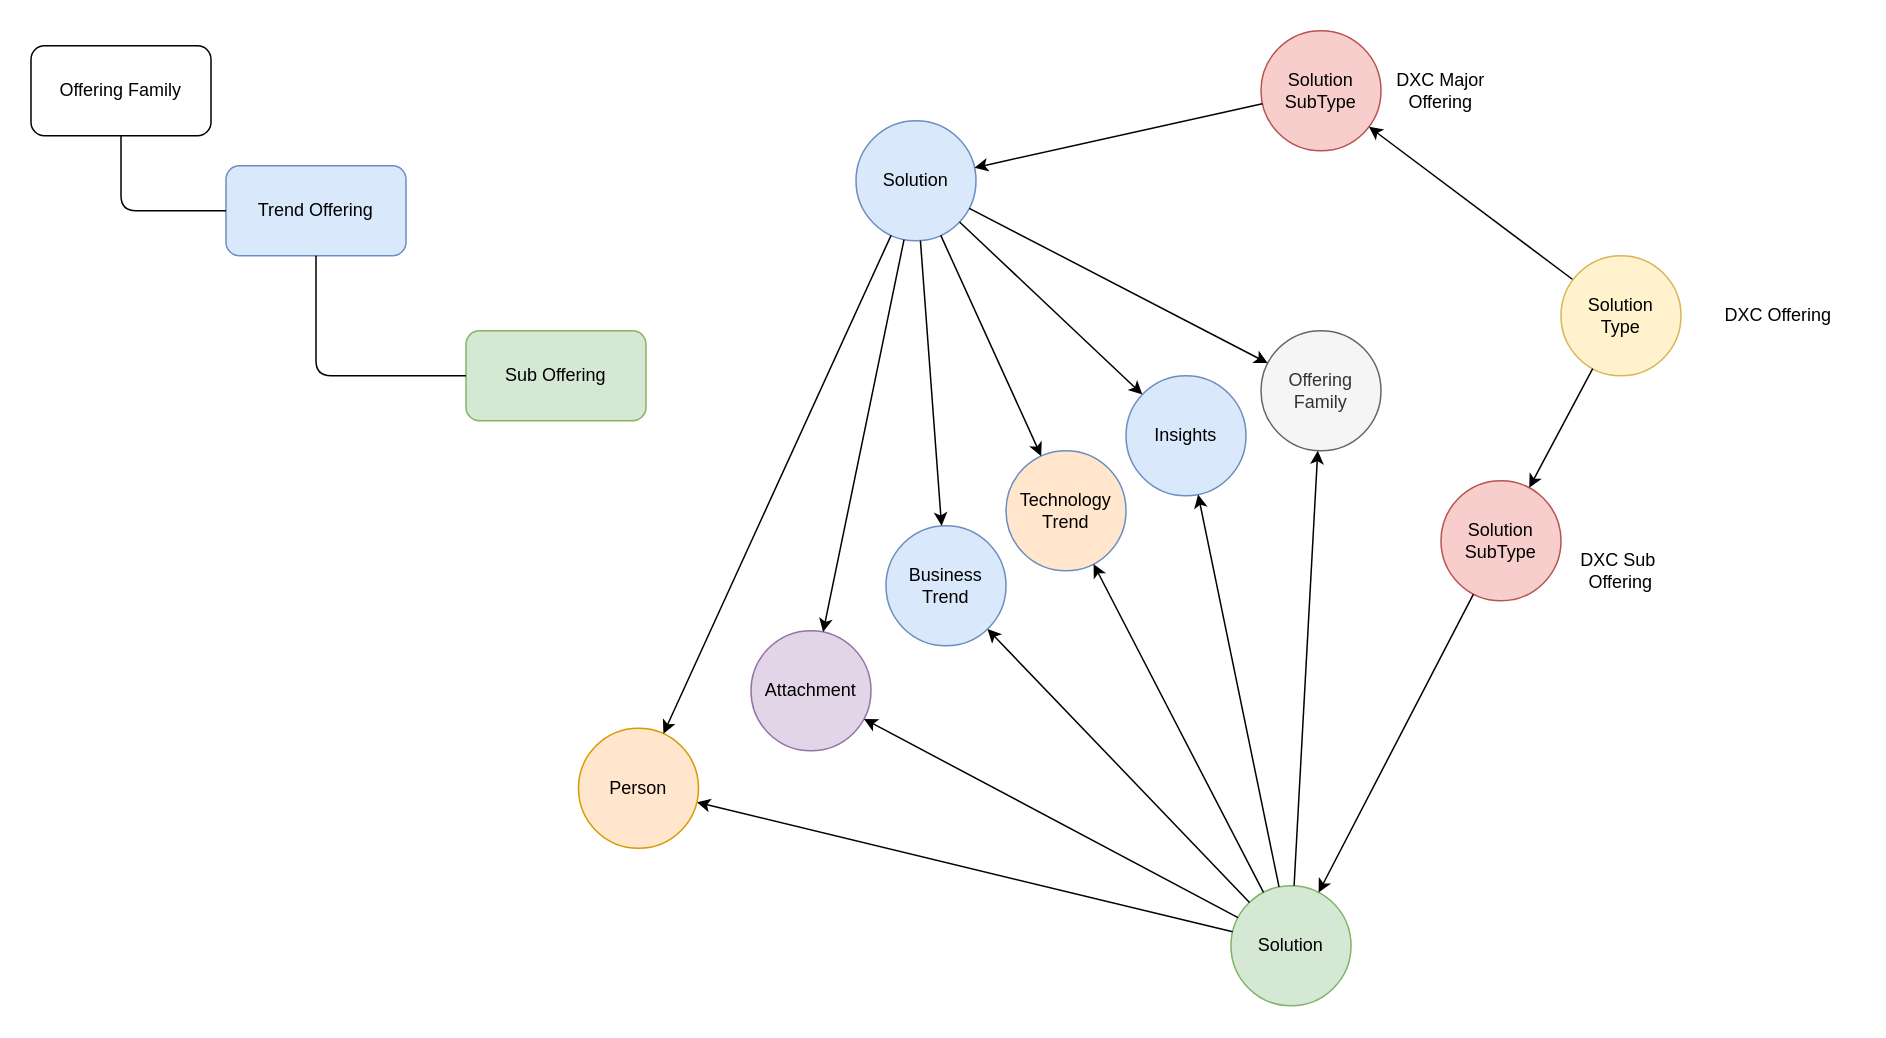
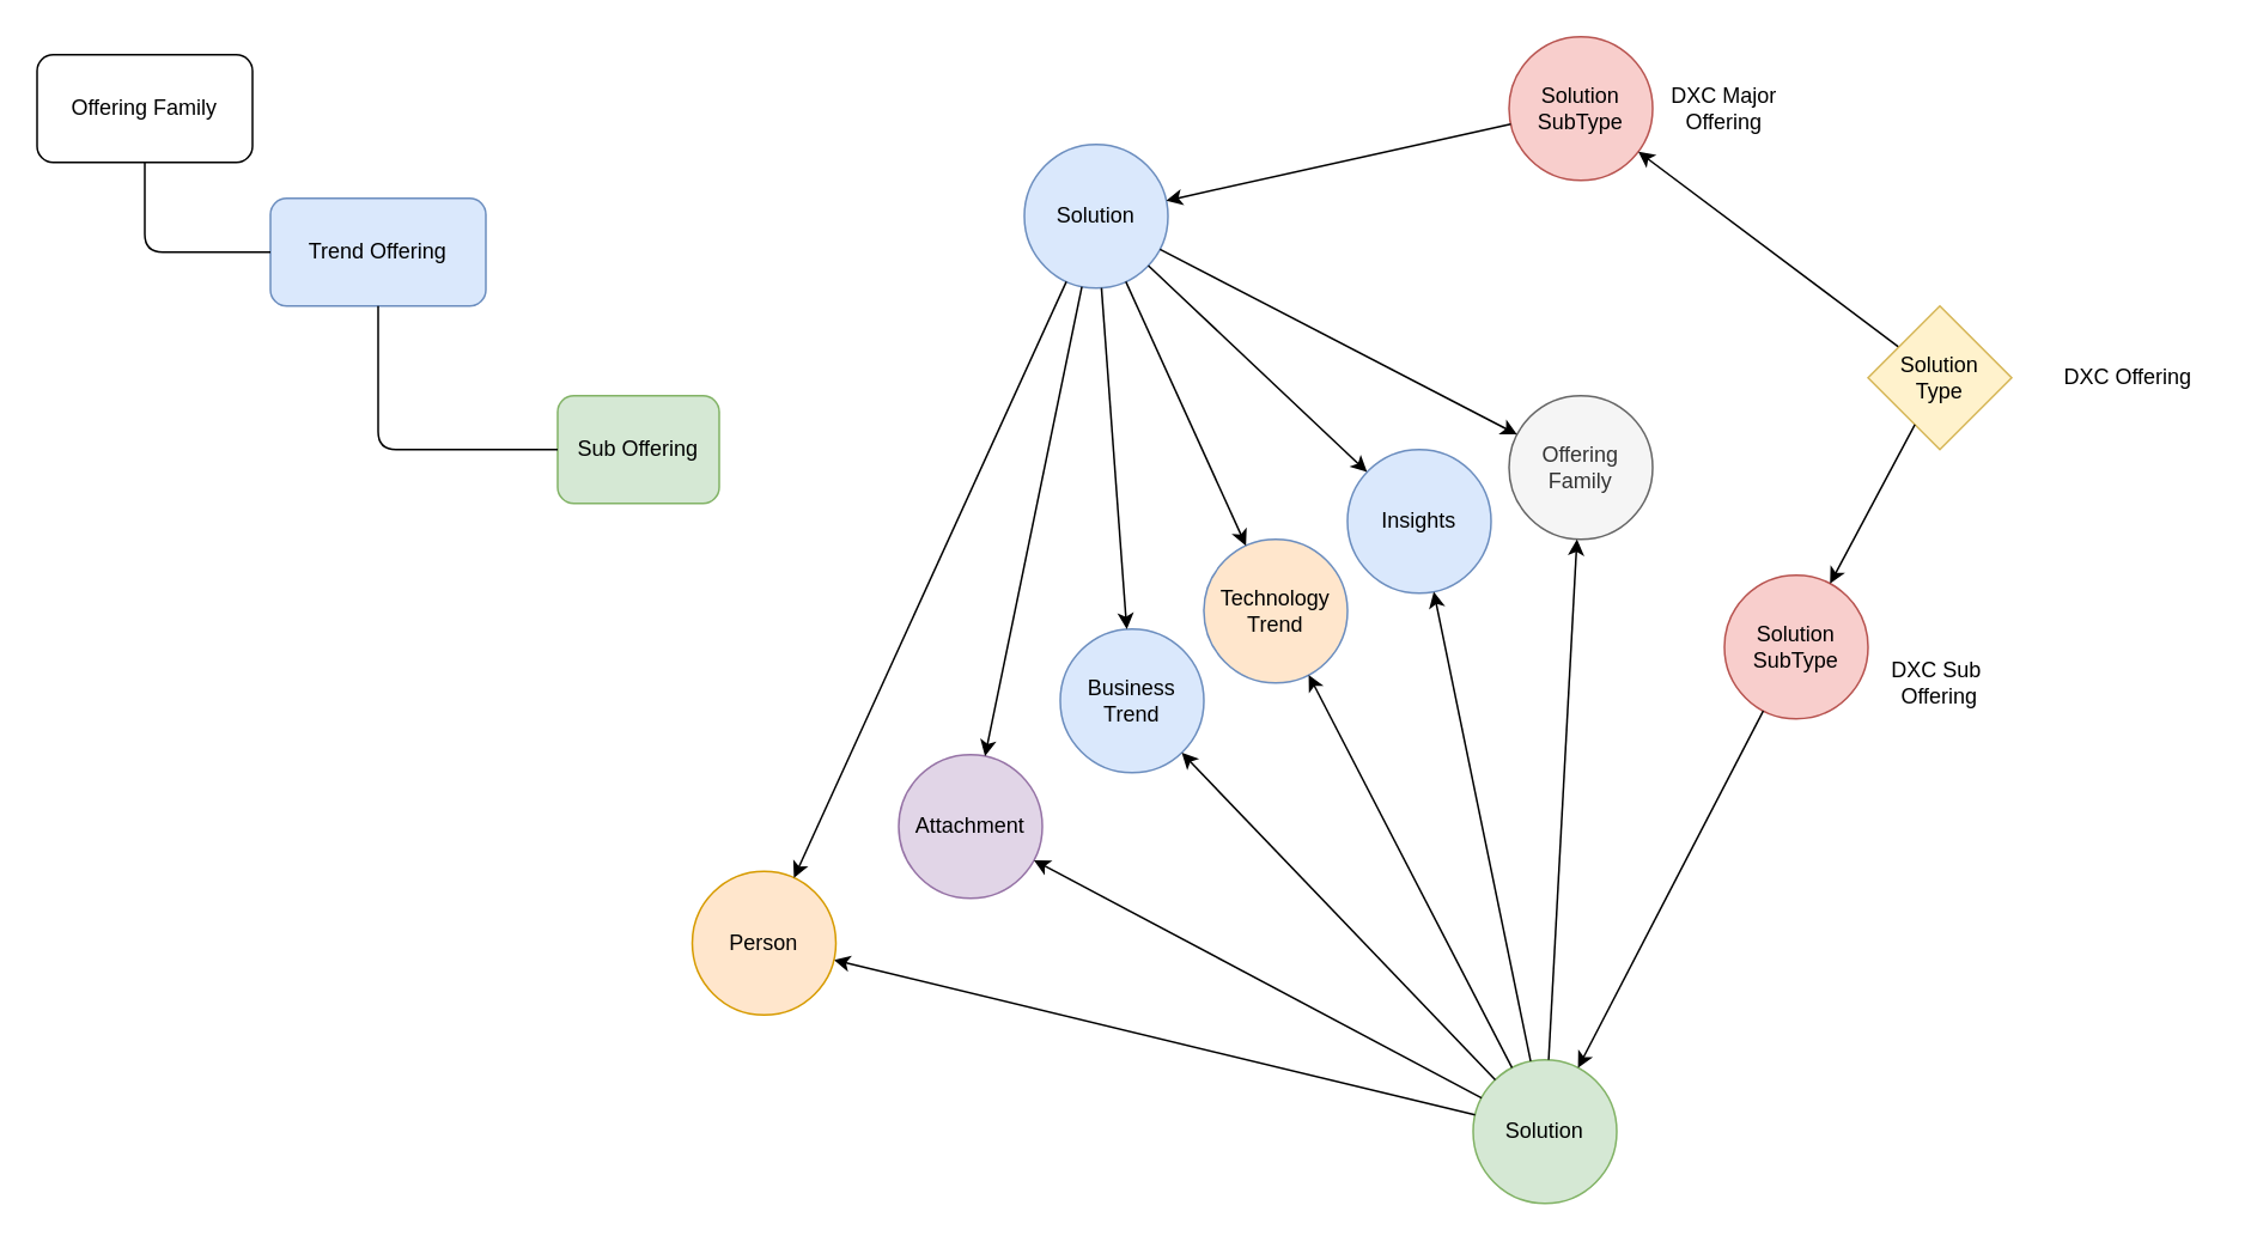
  <mxCell id="0" />
  <mxCell id="1" parent="0" />
  <mxCell id="2" value="Offering Family" style="rounded=1;whiteSpace=wrap;html=1;" vertex="1" parent="1"><mxGeometry x="20" y="30" width="120" height="60" as="geometry" /></mxCell>
  <mxCell id="3" value="Trend Offering" style="rounded=1;whiteSpace=wrap;html=1;fillColor=#dae8fc;strokeColor=#6c8ebf;" vertex="1" parent="1"><mxGeometry x="150" y="110" width="120" height="60" as="geometry" /></mxCell>
- <mxCell id="4" value="Sub Offering" style="rounded=1;whiteSpace=wrap;html=1;fillColor=#d5e8d4;strokeColor=#82b366;" vertex="1" parent="1"><mxGeometry x="310" y="220" width="120" height="60" as="geometry" /></mxCell>
+ <mxCell id="4" value="Sub Offering" style="rounded=1;whiteSpace=wrap;html=1;fillColor=#d5e8d4;strokeColor=#82b366;" vertex="1" parent="1"><mxGeometry x="310" y="220" width="90" height="60" as="geometry" /></mxCell>
  <mxCell id="5" value="" style="endArrow=none;html=1;exitX=0;exitY=0.5;exitDx=0;exitDy=0;" edge="1" parent="1" source="3" target="2"><mxGeometry width="50" height="50" relative="1" as="geometry"><mxPoint x="10" y="330" as="sourcePoint" /><mxPoint x="60" y="280" as="targetPoint" /><Array as="points"><mxPoint x="80" y="140" /></Array></mxGeometry></mxCell>
  <mxCell id="6" value="" style="endArrow=none;html=1;exitX=0;exitY=0.5;exitDx=0;exitDy=0;entryX=0.5;entryY=1;entryDx=0;entryDy=0;" edge="1" parent="1" source="4" target="3"><mxGeometry width="50" height="50" relative="1" as="geometry"><mxPoint x="160.96" y="157.98" as="sourcePoint" /><mxPoint x="90" y="100" as="targetPoint" /><Array as="points"><mxPoint x="210" y="250" /></Array></mxGeometry></mxCell>
  <mxCell id="7" value="Offering Family" style="ellipse;whiteSpace=wrap;html=1;aspect=fixed;fillColor=#f5f5f5;strokeColor=#666666;fontColor=#333333;" vertex="1" parent="1"><mxGeometry x="840" y="220" width="80" height="80" as="geometry" /></mxCell>
  <mxCell id="8" value="Solution" style="ellipse;whiteSpace=wrap;html=1;aspect=fixed;fillColor=#dae8fc;strokeColor=#6c8ebf;" vertex="1" parent="1"><mxGeometry x="570" y="80" width="80" height="80" as="geometry" /></mxCell>
  <mxCell id="9" value="Solution&lt;br&gt;SubType" style="ellipse;whiteSpace=wrap;html=1;aspect=fixed;fillColor=#f8cecc;strokeColor=#b85450;" vertex="1" parent="1"><mxGeometry x="840" y="20" width="80" height="80" as="geometry" /></mxCell>
  <mxCell id="10" value="" style="endArrow=classic;html=1;" edge="1" parent="1" source="8" target="7"><mxGeometry width="50" height="50" relative="1" as="geometry"><mxPoint x="780" y="300" as="sourcePoint" /><mxPoint x="780" y="350" as="targetPoint" /></mxGeometry></mxCell>
  <mxCell id="11" value="" style="endArrow=classic;html=1;" edge="1" parent="1" source="9" target="8"><mxGeometry width="50" height="50" relative="1" as="geometry"><mxPoint x="729.242" y="117.293" as="sourcePoint" /><mxPoint x="820.758" y="202.707" as="targetPoint" /></mxGeometry></mxCell>
  <mxCell id="12" value="" style="endArrow=classic;html=1;" edge="1" parent="1" source="15" target="9"><mxGeometry width="50" height="50" relative="1" as="geometry"><mxPoint x="961.716" y="118.284" as="sourcePoint" /><mxPoint x="878.284" y="201.716" as="targetPoint" /></mxGeometry></mxCell>
  <mxCell id="13" value="Solution" style="ellipse;whiteSpace=wrap;html=1;aspect=fixed;fillColor=#d5e8d4;strokeColor=#82b366;" vertex="1" parent="1"><mxGeometry x="820" y="590" width="80" height="80" as="geometry" /></mxCell>
  <mxCell id="14" value="Solution&lt;br&gt;SubType" style="ellipse;whiteSpace=wrap;html=1;aspect=fixed;fillColor=#f8cecc;strokeColor=#b85450;" vertex="1" parent="1"><mxGeometry x="960" y="320" width="80" height="80" as="geometry" /></mxCell>
- <mxCell id="15" value="Solution&lt;br&gt;Type" style="ellipse;whiteSpace=wrap;html=1;aspect=fixed;fillColor=#fff2cc;strokeColor=#d6b656;" vertex="1" parent="1"><mxGeometry x="1040" y="170" width="80" height="80" as="geometry" /></mxCell>
+ <mxCell id="15" value="Solution&lt;br&gt;Type" style="rhombus;whiteSpace=wrap;html=1;aspect=fixed;fillColor=#fff2cc;strokeColor=#d6b656;" vertex="1" parent="1"><mxGeometry x="1040" y="170" width="80" height="80" as="geometry" /></mxCell>
  <mxCell id="16" value="" style="endArrow=classic;html=1;" edge="1" parent="1" source="15" target="14"><mxGeometry width="50" height="50" relative="1" as="geometry"><mxPoint x="1048.989" y="185.963" as="sourcePoint" /><mxPoint x="1011.033" y="124.024" as="targetPoint" /></mxGeometry></mxCell>
  <mxCell id="17" value="" style="endArrow=classic;html=1;" edge="1" parent="1" source="14" target="13"><mxGeometry width="50" height="50" relative="1" as="geometry"><mxPoint x="965.928" y="121.946" as="sourcePoint" /><mxPoint x="863.94" y="257.955" as="targetPoint" /></mxGeometry></mxCell>
  <mxCell id="18" value="" style="endArrow=classic;html=1;" edge="1" parent="1" source="13" target="21"><mxGeometry width="50" height="50" relative="1" as="geometry"><mxPoint x="969.241" y="405.571" as="sourcePoint" /><mxPoint x="880.801" y="479.479" as="targetPoint" /></mxGeometry></mxCell>
  <mxCell id="19" value="Attachment" style="ellipse;whiteSpace=wrap;html=1;aspect=fixed;fillColor=#e1d5e7;strokeColor=#9673a6;" vertex="1" parent="1"><mxGeometry x="500" y="420" width="80" height="80" as="geometry" /></mxCell>
  <mxCell id="20" value="" style="endArrow=classic;html=1;" edge="1" parent="1" source="8" target="19"><mxGeometry width="50" height="50" relative="1" as="geometry"><mxPoint x="819.005" y="530.285" as="sourcePoint" /><mxPoint x="740.986" y="594.705" as="targetPoint" /></mxGeometry></mxCell>
  <mxCell id="21" value="Person" style="ellipse;whiteSpace=wrap;html=1;aspect=fixed;fillColor=#ffe6cc;strokeColor=#d79b00;" vertex="1" parent="1"><mxGeometry x="385" y="485" width="80" height="80" as="geometry" /></mxCell>
  <mxCell id="22" value="" style="endArrow=classic;html=1;" edge="1" parent="1" source="13" target="19"><mxGeometry width="50" height="50" relative="1" as="geometry"><mxPoint x="810.575" y="498.241" as="sourcePoint" /><mxPoint x="749.411" y="486.837" as="targetPoint" /></mxGeometry></mxCell>
  <mxCell id="23" value="" style="endArrow=classic;html=1;" edge="1" parent="1" source="8" target="21"><mxGeometry width="50" height="50" relative="1" as="geometry"><mxPoint x="816.806" y="482.68" as="sourcePoint" /><mxPoint x="683.209" y="392.297" as="targetPoint" /></mxGeometry></mxCell>
  <mxCell id="24" value="" style="endArrow=classic;html=1;" edge="1" parent="1" source="13" target="7"><mxGeometry width="50" height="50" relative="1" as="geometry"><mxPoint x="969.241" y="405.571" as="sourcePoint" /><mxPoint x="880.801" y="479.479" as="targetPoint" /></mxGeometry></mxCell>
  <mxCell id="25" value="DXC Offering" style="text;html=1;strokeColor=none;fillColor=none;align=center;verticalAlign=middle;whiteSpace=wrap;rounded=0;" vertex="1" parent="1"><mxGeometry x="1135" y="200" width="100" height="20" as="geometry" /></mxCell>
  <mxCell id="26" value="DXC Major&lt;br&gt;Offering" style="text;html=1;strokeColor=none;fillColor=none;align=center;verticalAlign=middle;whiteSpace=wrap;rounded=0;" vertex="1" parent="1"><mxGeometry x="920" y="50" width="80" height="20" as="geometry" /></mxCell>
  <mxCell id="27" value="DXC Sub&amp;nbsp;&lt;br&gt;Offering" style="text;html=1;strokeColor=none;fillColor=none;align=center;verticalAlign=middle;whiteSpace=wrap;rounded=0;" vertex="1" parent="1"><mxGeometry x="1030" y="370" width="100" height="20" as="geometry" /></mxCell>
  <mxCell id="28" value="Business Trend" style="ellipse;whiteSpace=wrap;html=1;aspect=fixed;fillColor=#dae8fc;strokeColor=#6c8ebf;" vertex="1" parent="1"><mxGeometry x="590" y="350" width="80" height="80" as="geometry" /></mxCell>
  <mxCell id="29" value="Technology Trend" style="ellipse;whiteSpace=wrap;html=1;aspect=fixed;fillColor=#ffe6cc;strokeColor=#6c8ebf;" vertex="1" parent="1"><mxGeometry x="670" y="300" width="80" height="80" as="geometry" /></mxCell>
  <mxCell id="30" value="Insights" style="ellipse;whiteSpace=wrap;html=1;aspect=fixed;fillColor=#dae8fc;strokeColor=#6c8ebf;" vertex="1" parent="1"><mxGeometry x="750" y="250" width="80" height="80" as="geometry" /></mxCell>
  <mxCell id="31" value="" style="endArrow=classic;html=1;" edge="1" parent="1" source="8" target="28"><mxGeometry width="50" height="50" relative="1" as="geometry"><mxPoint x="660" y="410" as="sourcePoint" /><mxPoint x="710" y="360" as="targetPoint" /></mxGeometry></mxCell>
  <mxCell id="32" value="" style="endArrow=classic;html=1;" edge="1" parent="1" source="8" target="30"><mxGeometry width="50" height="50" relative="1" as="geometry"><mxPoint x="632.557" y="167.978" as="sourcePoint" /><mxPoint x="667.351" y="272.053" as="targetPoint" /></mxGeometry></mxCell>
  <mxCell id="33" value="" style="endArrow=classic;html=1;" edge="1" parent="1" source="8" target="29"><mxGeometry width="50" height="50" relative="1" as="geometry"><mxPoint x="648.284" y="158.284" as="sourcePoint" /><mxPoint x="761.716" y="271.716" as="targetPoint" /></mxGeometry></mxCell>
  <mxCell id="34" value="" style="endArrow=classic;html=1;" edge="1" parent="1" source="13" target="30"><mxGeometry width="50" height="50" relative="1" as="geometry"><mxPoint x="649.099" y="157.446" as="sourcePoint" /><mxPoint x="770.896" y="272.559" as="targetPoint" /></mxGeometry></mxCell>
  <mxCell id="35" value="" style="endArrow=classic;html=1;" edge="1" parent="1" source="13" target="29"><mxGeometry width="50" height="50" relative="1" as="geometry"><mxPoint x="840.614" y="466.117" as="sourcePoint" /><mxPoint x="809.446" y="338.869" as="targetPoint" /></mxGeometry></mxCell>
  <mxCell id="36" value="" style="endArrow=classic;html=1;" edge="1" parent="1" source="13" target="28"><mxGeometry width="50" height="50" relative="1" as="geometry"><mxPoint x="826.617" y="472.546" as="sourcePoint" /><mxPoint x="783.376" y="412.459" as="targetPoint" /></mxGeometry></mxCell>
